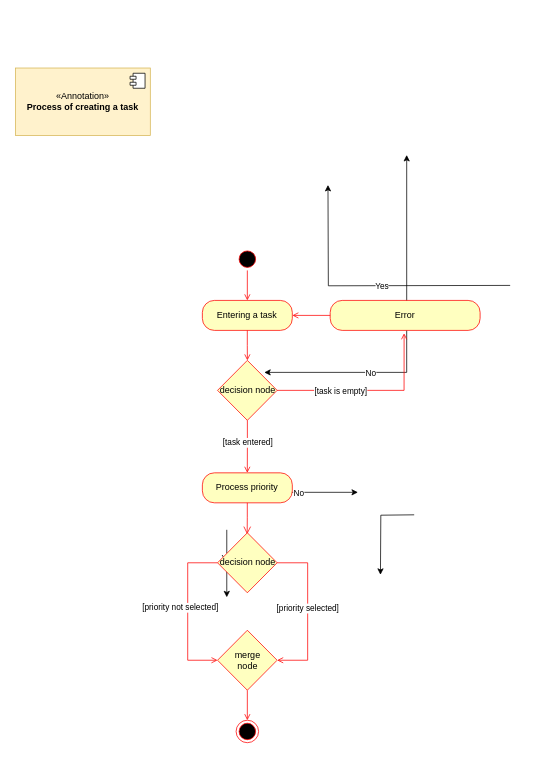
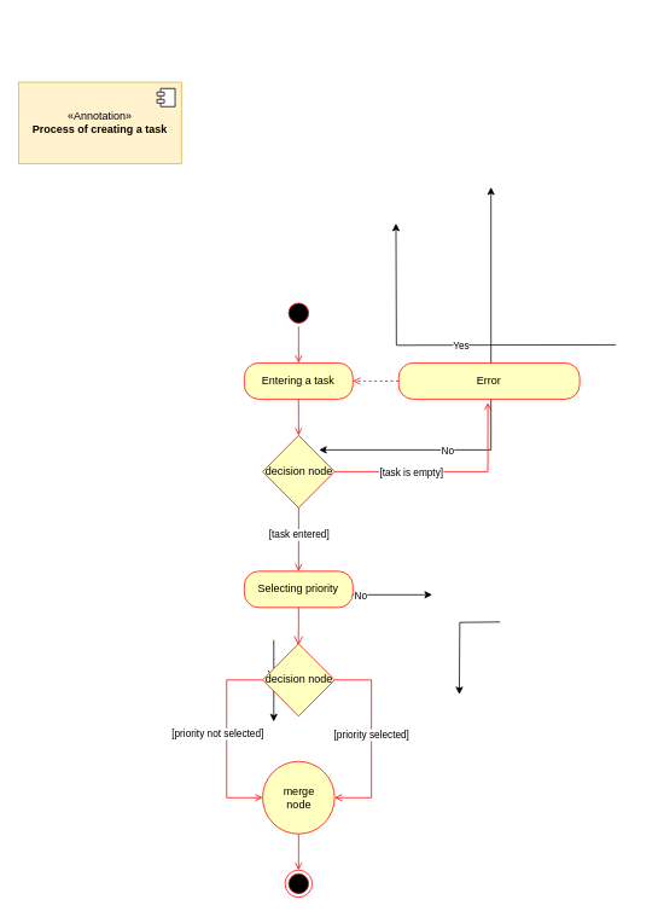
  <mxCell id="0" />
  <mxCell id="1" parent="0" />
  <mxCell id="2" style="edgeStyle=orthogonalEdgeStyle;rounded=0;orthogonalLoop=1;jettySize=auto;html=1;entryX=0;entryY=0.5;entryDx=0;entryDy=0;" parent="1" edge="1"><mxGeometry relative="1" as="geometry"><mxPoint x="437" y="246" as="targetPoint" /><mxPoint x="680.029" y="380" as="sourcePoint" /></mxGeometry></mxCell>
  <mxCell id="3" value="Yes" style="edgeLabel;html=1;align=center;verticalAlign=middle;resizable=0;points=[];" parent="2" vertex="1" connectable="0"><mxGeometry x="-0.09" relative="1" as="geometry"><mxPoint as="offset" /></mxGeometry></mxCell>
  <mxCell id="4" value="" style="edgeStyle=orthogonalEdgeStyle;rounded=0;orthogonalLoop=1;jettySize=auto;html=1;entryX=0;entryY=0.5;entryDx=0;entryDy=0;entryPerimeter=0;startArrow=classic;startFill=1;" parent="1" edge="1"><mxGeometry relative="1" as="geometry"><mxPoint x="352" y="496.029" as="sourcePoint" /><mxPoint x="542" y="206" as="targetPoint" /><Array as="points"><mxPoint x="377" y="496" /><mxPoint x="377" y="496" /></Array></mxGeometry></mxCell>
  <mxCell id="5" value="No" style="edgeLabel;html=1;align=center;verticalAlign=middle;resizable=0;points=[];" parent="4" vertex="1" connectable="0"><mxGeometry x="-0.509" relative="1" as="geometry"><mxPoint x="24" as="offset" /></mxGeometry></mxCell>
  <mxCell id="6" style="edgeStyle=orthogonalEdgeStyle;rounded=0;orthogonalLoop=1;jettySize=auto;html=1;entryX=0.38;entryY=1.017;entryDx=0;entryDy=0;entryPerimeter=0;" parent="1" edge="1"><mxGeometry relative="1" as="geometry"><mxPoint x="704.6" y="241.36" as="targetPoint" /></mxGeometry></mxCell>
  <mxCell id="7" value="Yes" style="edgeLabel;html=1;align=center;verticalAlign=middle;resizable=0;points=[];" parent="6" vertex="1" connectable="0"><mxGeometry x="0.0" y="2" relative="1" as="geometry"><mxPoint as="offset" /></mxGeometry></mxCell>
  <mxCell id="8" value="" style="edgeStyle=orthogonalEdgeStyle;rounded=0;orthogonalLoop=1;jettySize=auto;html=1;" parent="1" edge="1"><mxGeometry relative="1" as="geometry"><mxPoint x="477" y="656" as="targetPoint" /><mxPoint x="352" y="656" as="sourcePoint" /></mxGeometry></mxCell>
  <mxCell id="9" value="No" style="edgeLabel;html=1;align=center;verticalAlign=middle;resizable=0;points=[];" parent="8" vertex="1" connectable="0"><mxGeometry x="-0.288" relative="1" as="geometry"><mxPoint as="offset" /></mxGeometry></mxCell>
  <mxCell id="10" value="" style="edgeStyle=orthogonalEdgeStyle;rounded=0;orthogonalLoop=1;jettySize=auto;html=1;" parent="1" edge="1"><mxGeometry relative="1" as="geometry"><mxPoint x="507" y="766" as="targetPoint" /><mxPoint x="552" y="686" as="sourcePoint" /></mxGeometry></mxCell>
  <mxCell id="11" value="" style="edgeStyle=orthogonalEdgeStyle;rounded=0;orthogonalLoop=1;jettySize=auto;html=1;" parent="1" edge="1"><mxGeometry relative="1" as="geometry"><mxPoint x="302" y="796" as="targetPoint" /><mxPoint x="302" y="706" as="sourcePoint" /></mxGeometry></mxCell>
  <mxCell id="12" value="Yes" style="edgeLabel;html=1;align=center;verticalAlign=middle;resizable=0;points=[];" parent="11" vertex="1" connectable="0"><mxGeometry x="-0.179" y="1" relative="1" as="geometry"><mxPoint as="offset" /></mxGeometry></mxCell>
  <mxCell id="13" style="edgeStyle=orthogonalEdgeStyle;rounded=0;orthogonalLoop=1;jettySize=auto;html=1;" parent="1" edge="1"><mxGeometry relative="1" as="geometry"><mxPoint x="87" y="276" as="sourcePoint" /></mxGeometry></mxCell>
  <mxCell id="14" value="No" style="edgeLabel;html=1;align=center;verticalAlign=middle;resizable=0;points=[];" parent="13" vertex="1" connectable="0"><mxGeometry x="-0.284" y="-3" relative="1" as="geometry"><mxPoint x="3" y="3" as="offset" /></mxGeometry></mxCell>
  <mxCell id="15" style="edgeStyle=orthogonalEdgeStyle;rounded=0;orthogonalLoop=1;jettySize=auto;html=1;" parent="1" edge="1"><mxGeometry relative="1" as="geometry"><mxPoint x="253.875" y="366" as="targetPoint" /></mxGeometry></mxCell>
  <mxCell id="16" value="" style="ellipse;html=1;shape=startState;fillColor=#000000;strokeColor=#ff0000;" vertex="1" parent="1"><mxGeometry x="314.44" y="330" width="30" height="30" as="geometry" /></mxCell>
  <mxCell id="17" value="" style="edgeStyle=orthogonalEdgeStyle;html=1;verticalAlign=bottom;endArrow=open;endSize=6;strokeColor=#ff0000;rounded=0;" edge="1" source="16" parent="1" target="18"><mxGeometry relative="1" as="geometry"><mxPoint x="329.44" y="420" as="targetPoint" /></mxGeometry></mxCell>
  <mxCell id="18" value="Entering a task" style="rounded=1;whiteSpace=wrap;html=1;arcSize=40;fontColor=#000000;fillColor=#ffffc0;strokeColor=#ff0000;" vertex="1" parent="1"><mxGeometry x="269.44" y="400" width="120" height="40" as="geometry" /></mxCell>
  <mxCell id="19" value="" style="edgeStyle=orthogonalEdgeStyle;html=1;verticalAlign=bottom;endArrow=open;endSize=6;strokeColor=#ff0000;rounded=0;" edge="1" source="18" parent="1" target="22"><mxGeometry relative="1" as="geometry"><mxPoint x="329.44" y="500" as="targetPoint" /></mxGeometry></mxCell>
  <mxCell id="20" style="edgeStyle=orthogonalEdgeStyle;rounded=0;orthogonalLoop=1;jettySize=auto;html=1;strokeColor=#FF0000;endArrow=open;endFill=0;" edge="1" parent="1" source="22" target="27"><mxGeometry relative="1" as="geometry" /></mxCell>
  <mxCell id="21" value="[task entered]" style="edgeLabel;html=1;align=center;verticalAlign=middle;resizable=0;points=[];" vertex="1" connectable="0" parent="20"><mxGeometry x="-0.336" relative="1" as="geometry"><mxPoint y="7" as="offset" /></mxGeometry></mxCell>
  <mxCell id="22" value="&lt;font style=&quot;font-size: 12px;&quot;&gt;decision node&lt;/font&gt;" style="rhombus;whiteSpace=wrap;html=1;fontColor=#000000;fillColor=#ffffc0;strokeColor=#ff0000;" vertex="1" parent="1"><mxGeometry x="289.69" y="480" width="79.5" height="80" as="geometry" /></mxCell>
  <mxCell id="23" value="Error" style="rounded=1;whiteSpace=wrap;html=1;arcSize=40;fontColor=#000000;fillColor=#ffffc0;strokeColor=#ff0000;" vertex="1" parent="1"><mxGeometry x="439.94" y="400" width="200" height="40" as="geometry" /></mxCell>
  <mxCell id="24" value="" style="edgeStyle=orthogonalEdgeStyle;rounded=0;orthogonalLoop=1;jettySize=auto;html=1;" edge="1" parent="1"><mxGeometry relative="1" as="geometry"><mxPoint x="526.971" y="20.029" as="sourcePoint" /></mxGeometry></mxCell>
  <mxCell id="25" value="" style="edgeStyle=orthogonalEdgeStyle;rounded=0;orthogonalLoop=1;jettySize=auto;html=1;" edge="1" parent="1"><mxGeometry relative="1" as="geometry"><mxPoint x="670" y="40" as="sourcePoint" /></mxGeometry></mxCell>
- <mxCell id="26" value="" style="edgeStyle=orthogonalEdgeStyle;html=1;align=left;verticalAlign=bottom;endArrow=open;endSize=6;strokeColor=#ff0000;rounded=0;entryX=1;entryY=0.5;entryDx=0;entryDy=0;" edge="1" parent="1" source="23" target="18"><mxGeometry x="0.001" relative="1" as="geometry"><mxPoint x="599.45" y="419.51" as="targetPoint" /><mxPoint x="486.45" y="439.51" as="sourcePoint" /><mxPoint as="offset" /></mxGeometry></mxCell>
- <mxCell id="27" value="Process priority" style="rounded=1;whiteSpace=wrap;html=1;arcSize=40;fontColor=#000000;fillColor=#ffffc0;strokeColor=#ff0000;" vertex="1" parent="1"><mxGeometry x="269.44" y="630" width="120" height="40" as="geometry" /></mxCell>
+ <mxCell id="26" value="" style="edgeStyle=orthogonalEdgeStyle;html=1;align=left;verticalAlign=bottom;endArrow=open;endSize=6;strokeColor=#ff0000;rounded=0;entryX=1;entryY=0.5;entryDx=0;entryDy=0;dashed=1;" edge="1" parent="1" source="23" target="18"><mxGeometry x="0.001" relative="1" as="geometry"><mxPoint x="599.45" y="419.51" as="targetPoint" /><mxPoint x="486.45" y="439.51" as="sourcePoint" /><mxPoint as="offset" /></mxGeometry></mxCell>
+ <mxCell id="27" value="Selecting priority" style="rounded=1;whiteSpace=wrap;html=1;arcSize=40;fontColor=#000000;fillColor=#ffffc0;strokeColor=#ff0000;" vertex="1" parent="1"><mxGeometry x="269.44" y="630" width="120" height="40" as="geometry" /></mxCell>
  <mxCell id="28" value="" style="edgeStyle=orthogonalEdgeStyle;html=1;verticalAlign=bottom;endArrow=open;endSize=8;strokeColor=#ff0000;rounded=0;entryX=0.497;entryY=0.023;entryDx=0;entryDy=0;entryPerimeter=0;" edge="1" source="27" parent="1" target="35"><mxGeometry relative="1" as="geometry"><mxPoint x="329.44" y="720" as="targetPoint" /></mxGeometry></mxCell>
  <mxCell id="29" style="edgeStyle=orthogonalEdgeStyle;rounded=0;orthogonalLoop=1;jettySize=auto;html=1;entryX=0.493;entryY=1.096;entryDx=0;entryDy=0;entryPerimeter=0;endArrow=open;endFill=0;strokeColor=#FF0000;" edge="1" parent="1" source="22" target="23"><mxGeometry relative="1" as="geometry" /></mxCell>
  <mxCell id="30" value="[task is empty]" style="edgeLabel;html=1;align=center;verticalAlign=middle;resizable=0;points=[];" vertex="1" connectable="0" parent="29"><mxGeometry x="-0.147" relative="1" as="geometry"><mxPoint x="-21" as="offset" /></mxGeometry></mxCell>
  <mxCell id="31" style="edgeStyle=orthogonalEdgeStyle;rounded=0;orthogonalLoop=1;jettySize=auto;html=1;exitX=1;exitY=0.5;exitDx=0;exitDy=0;entryX=1;entryY=0.5;entryDx=0;entryDy=0;strokeColor=#FF0000;endArrow=open;endFill=0;" edge="1" parent="1" source="35" target="37"><mxGeometry relative="1" as="geometry"><mxPoint x="509.94" y="850" as="targetPoint" /><mxPoint x="359.406" y="750.034" as="sourcePoint" /><Array as="points"><mxPoint x="409.94" y="750" /><mxPoint x="409.94" y="880" /></Array></mxGeometry></mxCell>
  <mxCell id="32" value="[priority selected]" style="edgeLabel;html=1;align=center;verticalAlign=middle;resizable=0;points=[];" vertex="1" connectable="0" parent="31"><mxGeometry x="-0.217" y="-2" relative="1" as="geometry"><mxPoint x="2" y="18" as="offset" /></mxGeometry></mxCell>
  <mxCell id="33" style="edgeStyle=orthogonalEdgeStyle;rounded=0;orthogonalLoop=1;jettySize=auto;html=1;exitX=0;exitY=0.5;exitDx=0;exitDy=0;entryX=0;entryY=0.5;entryDx=0;entryDy=0;strokeColor=#FF0000;endArrow=open;endFill=0;" edge="1" parent="1" source="35" target="37"><mxGeometry relative="1" as="geometry"><mxPoint x="189.94" y="860" as="targetPoint" /><mxPoint x="299.474" y="750.034" as="sourcePoint" /><Array as="points"><mxPoint x="249.94" y="750" /><mxPoint x="249.94" y="880" /></Array></mxGeometry></mxCell>
  <mxCell id="34" value="[priority not selected]" style="edgeLabel;html=1;align=center;verticalAlign=middle;resizable=0;points=[];" vertex="1" connectable="0" parent="33"><mxGeometry x="-0.186" y="1" relative="1" as="geometry"><mxPoint x="-11" y="14" as="offset" /></mxGeometry></mxCell>
  <mxCell id="35" value="&lt;font style=&quot;font-size: 12px;&quot;&gt;decision node&lt;/font&gt;" style="rhombus;whiteSpace=wrap;html=1;fontColor=#000000;fillColor=#ffffc0;strokeColor=#ff0000;" vertex="1" parent="1"><mxGeometry x="289.69" y="710" width="79.5" height="80" as="geometry" /></mxCell>
  <mxCell id="36" style="edgeStyle=orthogonalEdgeStyle;rounded=0;orthogonalLoop=1;jettySize=auto;html=1;exitX=0.5;exitY=1;exitDx=0;exitDy=0;entryX=0.5;entryY=0;entryDx=0;entryDy=0;strokeColor=#FF0000;endArrow=open;endFill=0;" edge="1" parent="1" source="37" target="38"><mxGeometry relative="1" as="geometry"><mxPoint x="329.54" y="970" as="targetPoint" /></mxGeometry></mxCell>
- <mxCell id="37" value="&lt;font style=&quot;font-size: 12px;&quot;&gt;merge &lt;br&gt;node&lt;/font&gt;" style="rhombus;whiteSpace=wrap;html=1;fontColor=#000000;fillColor=#ffffc0;strokeColor=#ff0000;" vertex="1" parent="1"><mxGeometry x="289.69" y="840" width="79.5" height="80" as="geometry" /></mxCell>
+ <mxCell id="37" value="&lt;font style=&quot;font-size: 12px;&quot;&gt;merge &lt;br&gt;node&lt;/font&gt;" style="ellipse;whiteSpace=wrap;html=1;fontColor=#000000;fillColor=#ffffc0;strokeColor=#ff0000;" vertex="1" parent="1"><mxGeometry x="289.69" y="840" width="79.5" height="80" as="geometry" /></mxCell>
  <mxCell id="38" value="" style="ellipse;html=1;shape=endState;fillColor=#000000;strokeColor=#ff0000;" vertex="1" parent="1"><mxGeometry x="314.44" y="960" width="30" height="30" as="geometry" /></mxCell>
  <mxCell id="39" value="«Annotation»&lt;br&gt;&lt;b&gt;Process of creating a task&lt;/b&gt;" style="html=1;dropTarget=0;whiteSpace=wrap;fillColor=#fff2cc;strokeColor=#d6b656;" vertex="1" parent="1"><mxGeometry x="20" y="90" width="180" height="90" as="geometry" /></mxCell>
  <mxCell id="40" value="" style="shape=module;jettyWidth=8;jettyHeight=4;" vertex="1" parent="39"><mxGeometry x="1" width="20" height="20" relative="1" as="geometry"><mxPoint x="-27" y="7" as="offset" /></mxGeometry></mxCell>
